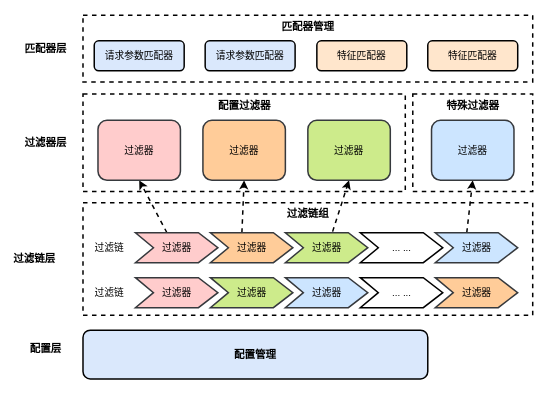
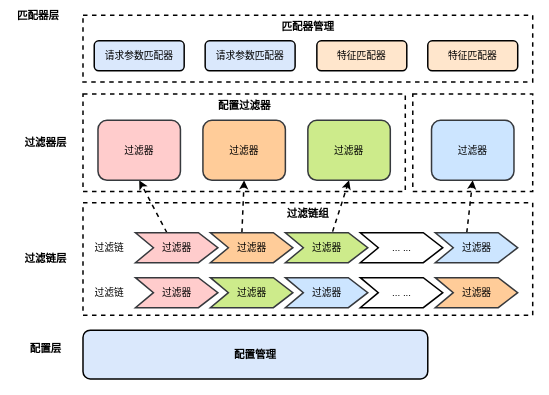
  <mxCell id="0" />
  <mxCell id="1" parent="0" />
  <mxCell id="2" value="&lt;b&gt;&lt;font style=&quot;font-size: 14px;&quot;&gt;配置管理&lt;/font&gt;&lt;/b&gt;" style="rounded=1;whiteSpace=wrap;html=1;fillColor=#dae8fc;strokeColor=#000000;strokeWidth=2;" vertex="1" parent="1"><mxGeometry x="110" y="440" width="460" height="65" as="geometry" /></mxCell>
  <mxCell id="3" value="" style="rounded=0;whiteSpace=wrap;html=1;fillColor=none;dashed=1;strokeWidth=2;" vertex="1" parent="1"><mxGeometry x="110" y="270" width="600" height="150" as="geometry" /></mxCell>
  <mxCell id="4" value="" style="rounded=0;whiteSpace=wrap;html=1;fillColor=none;dashed=1;strokeWidth=2;" vertex="1" parent="1"><mxGeometry x="110" y="125" width="430" height="130" as="geometry" /></mxCell>
  <mxCell id="5" value="" style="rounded=0;whiteSpace=wrap;html=1;fillColor=none;dashed=1;strokeWidth=2;" vertex="1" parent="1"><mxGeometry x="110" y="20" width="600" height="89" as="geometry" /></mxCell>
  <mxCell id="6" value="&lt;b&gt;&lt;font style=&quot;font-size: 14px;&quot;&gt;配置层&lt;/font&gt;&lt;/b&gt;" style="text;html=1;align=center;verticalAlign=middle;resizable=0;points=[];autosize=1;strokeColor=none;fillColor=none;" vertex="1" parent="1"><mxGeometry x="25" y="450" width="70" height="30" as="geometry" /></mxCell>
- <mxCell id="7" value="&lt;b&gt;&lt;font style=&quot;font-size: 14px;&quot;&gt;过滤链层&lt;/font&gt;&lt;/b&gt;" style="text;html=1;align=center;verticalAlign=middle;resizable=0;points=[];autosize=1;strokeColor=none;fillColor=none;" vertex="1" parent="1"><mxGeometry x="5" y="330" width="80" height="30" as="geometry" /></mxCell>
+ <mxCell id="7" value="&lt;b&gt;&lt;font style=&quot;font-size: 14px;&quot;&gt;过滤链层&lt;/font&gt;&lt;/b&gt;" style="text;html=1;align=center;verticalAlign=middle;resizable=0;points=[];autosize=1;strokeColor=none;fillColor=none;" vertex="1" parent="1"><mxGeometry x="20" y="330" width="80" height="30" as="geometry" /></mxCell>
  <mxCell id="8" style="rounded=0;orthogonalLoop=1;jettySize=auto;html=1;exitX=0;exitY=0;exitDx=42;exitDy=0;exitPerimeter=0;entryX=0.5;entryY=1;entryDx=0;entryDy=0;strokeWidth=2;dashed=1;" edge="1" parent="1" source="9" target="26"><mxGeometry relative="1" as="geometry" /></mxCell>
  <mxCell id="9" value="过滤器" style="html=1;shadow=0;dashed=0;align=center;verticalAlign=middle;shape=mxgraph.arrows2.arrow;dy=0;dx=26;notch=24;strokeWidth=2;fillColor=#ffcccc;strokeColor=#36393d;fontSize=13;" vertex="1" parent="1"><mxGeometry x="180" y="310" width="110" height="40" as="geometry" /></mxCell>
  <mxCell id="10" value="&lt;span style=&quot;font-weight: normal;&quot;&gt;&lt;font style=&quot;font-size: 13px;&quot;&gt;过滤链&lt;/font&gt;&lt;/span&gt;" style="text;html=1;align=center;verticalAlign=middle;resizable=0;points=[];autosize=1;strokeColor=none;fillColor=none;fontSize=11;fontStyle=1" vertex="1" parent="1"><mxGeometry x="115" y="315" width="60" height="30" as="geometry" /></mxCell>
  <mxCell id="11" value="&lt;font style=&quot;font-size: 13px;&quot;&gt;过滤链&lt;/font&gt;" style="text;html=1;align=center;verticalAlign=middle;resizable=0;points=[];autosize=1;strokeColor=none;fillColor=none;" vertex="1" parent="1"><mxGeometry x="115" y="375" width="60" height="30" as="geometry" /></mxCell>
  <mxCell id="12" value="&lt;b&gt;&lt;font style=&quot;font-size: 14px;&quot;&gt;过滤链组&lt;/font&gt;&lt;/b&gt;" style="text;html=1;align=center;verticalAlign=middle;resizable=0;points=[];autosize=1;strokeColor=none;fillColor=none;" vertex="1" parent="1"><mxGeometry x="370" y="270" width="80" height="30" as="geometry" /></mxCell>
  <mxCell id="13" style="rounded=0;orthogonalLoop=1;jettySize=auto;html=1;exitX=0;exitY=0;exitDx=42;exitDy=0;exitPerimeter=0;entryX=0.5;entryY=1;entryDx=0;entryDy=0;strokeWidth=2;dashed=1;" edge="1" parent="1" source="14" target="28"><mxGeometry relative="1" as="geometry" /></mxCell>
  <mxCell id="14" value="过滤器" style="html=1;shadow=0;dashed=0;align=center;verticalAlign=middle;shape=mxgraph.arrows2.arrow;dy=0;dx=26;notch=24;strokeWidth=2;fillColor=#ffcc99;strokeColor=#36393d;fontSize=13;" vertex="1" parent="1"><mxGeometry x="280" y="310" width="110" height="40" as="geometry" /></mxCell>
  <mxCell id="15" style="rounded=0;orthogonalLoop=1;jettySize=auto;html=1;exitX=0.573;exitY=-0.037;exitDx=0;exitDy=0;exitPerimeter=0;entryX=0.5;entryY=1;entryDx=0;entryDy=0;strokeWidth=2;dashed=1;" edge="1" parent="1" source="16" target="29"><mxGeometry relative="1" as="geometry" /></mxCell>
  <mxCell id="16" value="过滤器" style="html=1;shadow=0;dashed=0;align=center;verticalAlign=middle;shape=mxgraph.arrows2.arrow;dy=0;dx=26;notch=24;strokeWidth=2;fillColor=#cdeb8b;strokeColor=#36393d;fontSize=13;" vertex="1" parent="1"><mxGeometry x="380" y="310" width="110" height="40" as="geometry" /></mxCell>
  <mxCell id="17" value="... ..." style="html=1;shadow=0;dashed=0;align=center;verticalAlign=middle;shape=mxgraph.arrows2.arrow;dy=0;dx=26;notch=24;strokeWidth=2;fontSize=13;" vertex="1" parent="1"><mxGeometry x="480" y="310" width="110" height="40" as="geometry" /></mxCell>
  <mxCell id="18" style="rounded=0;orthogonalLoop=1;jettySize=auto;html=1;exitX=0;exitY=0;exitDx=42;exitDy=0;exitPerimeter=0;entryX=0.5;entryY=1;entryDx=0;entryDy=0;dashed=1;strokeWidth=2;" edge="1" parent="1" source="19" target="30"><mxGeometry relative="1" as="geometry" /></mxCell>
  <mxCell id="19" value="过滤器" style="html=1;shadow=0;dashed=0;align=center;verticalAlign=middle;shape=mxgraph.arrows2.arrow;dy=0;dx=26;notch=24;strokeWidth=2;fillColor=#cce5ff;strokeColor=#36393d;fontSize=13;" vertex="1" parent="1"><mxGeometry x="580" y="310" width="110" height="40" as="geometry" /></mxCell>
  <mxCell id="20" value="过滤器" style="html=1;shadow=0;dashed=0;align=center;verticalAlign=middle;shape=mxgraph.arrows2.arrow;dy=0;dx=26;notch=24;strokeWidth=2;fillColor=#ffcccc;strokeColor=#36393d;fontSize=13;" vertex="1" parent="1"><mxGeometry x="180" y="370" width="110" height="40" as="geometry" /></mxCell>
  <mxCell id="21" value="过滤器" style="html=1;shadow=0;dashed=0;align=center;verticalAlign=middle;shape=mxgraph.arrows2.arrow;dy=0;dx=26;notch=24;strokeWidth=2;fillColor=#cdeb8b;strokeColor=#36393d;fontSize=13;" vertex="1" parent="1"><mxGeometry x="280" y="370" width="110" height="40" as="geometry" /></mxCell>
  <mxCell id="22" value="过滤器" style="html=1;shadow=0;dashed=0;align=center;verticalAlign=middle;shape=mxgraph.arrows2.arrow;dy=0;dx=26;notch=24;strokeWidth=2;fillColor=#cce5ff;strokeColor=#36393d;fontSize=13;" vertex="1" parent="1"><mxGeometry x="380" y="370" width="110" height="40" as="geometry" /></mxCell>
  <mxCell id="23" value="... ..." style="html=1;shadow=0;dashed=0;align=center;verticalAlign=middle;shape=mxgraph.arrows2.arrow;dy=0;dx=26;notch=24;strokeWidth=2;fontSize=13;" vertex="1" parent="1"><mxGeometry x="480" y="370" width="110" height="40" as="geometry" /></mxCell>
  <mxCell id="24" value="过滤器" style="html=1;shadow=0;dashed=0;align=center;verticalAlign=middle;shape=mxgraph.arrows2.arrow;dy=0;dx=26;notch=24;strokeWidth=2;fillColor=#ffcc99;strokeColor=#36393d;fontSize=13;" vertex="1" parent="1"><mxGeometry x="580" y="370" width="110" height="40" as="geometry" /></mxCell>
  <mxCell id="25" value="" style="rounded=0;whiteSpace=wrap;html=1;fillColor=none;dashed=1;strokeWidth=2;" vertex="1" parent="1"><mxGeometry x="550" y="125" width="160" height="130" as="geometry" /></mxCell>
  <mxCell id="26" value="&lt;font&gt;过滤器&lt;/font&gt;" style="rounded=1;whiteSpace=wrap;html=1;strokeWidth=2;fillColor=#ffcccc;strokeColor=#36393d;fontSize=13;" vertex="1" parent="1"><mxGeometry x="130" y="160" width="110" height="80" as="geometry" /></mxCell>
  <mxCell id="27" value="&lt;b&gt;&lt;font style=&quot;font-size: 14px;&quot;&gt;过滤器层&lt;/font&gt;&lt;/b&gt;" style="text;html=1;align=center;verticalAlign=middle;resizable=0;points=[];autosize=1;strokeColor=none;fillColor=none;" vertex="1" parent="1"><mxGeometry x="20" y="175" width="80" height="30" as="geometry" /></mxCell>
  <mxCell id="28" value="&lt;font&gt;过滤器&lt;/font&gt;" style="rounded=1;whiteSpace=wrap;html=1;strokeWidth=2;fillColor=#ffcc99;strokeColor=#36393d;fontSize=13;" vertex="1" parent="1"><mxGeometry x="270" y="160" width="110" height="80" as="geometry" /></mxCell>
  <mxCell id="29" value="&lt;font&gt;过滤器&lt;/font&gt;" style="rounded=1;whiteSpace=wrap;html=1;strokeWidth=2;fillColor=#cdeb8b;strokeColor=#36393d;fontSize=13;" vertex="1" parent="1"><mxGeometry x="410" y="160" width="110" height="80" as="geometry" /></mxCell>
  <mxCell id="30" value="&lt;font&gt;过滤器&lt;/font&gt;" style="rounded=1;whiteSpace=wrap;html=1;strokeWidth=2;fillColor=#cce5ff;strokeColor=#36393d;fontSize=13;" vertex="1" parent="1"><mxGeometry x="575" y="160" width="110" height="80" as="geometry" /></mxCell>
  <mxCell id="31" value="请求参数匹配器" style="rounded=1;whiteSpace=wrap;html=1;fillColor=#dae8fc;strokeColor=#000000;strokeWidth=2;fontSize=13;" vertex="1" parent="1"><mxGeometry x="125" y="54" width="120" height="40" as="geometry" /></mxCell>
  <mxCell id="32" value="请求参数匹配器" style="rounded=1;whiteSpace=wrap;html=1;fillColor=#dae8fc;strokeColor=#000000;strokeWidth=2;fontSize=13;" vertex="1" parent="1"><mxGeometry x="273" y="54" width="120" height="40" as="geometry" /></mxCell>
  <mxCell id="33" value="特征匹配器" style="rounded=1;whiteSpace=wrap;html=1;fillColor=#ffe6cc;strokeColor=#000000;strokeWidth=2;fontSize=13;" vertex="1" parent="1"><mxGeometry x="422" y="54" width="120" height="40" as="geometry" /></mxCell>
  <mxCell id="34" value="特征匹配器" style="rounded=1;whiteSpace=wrap;html=1;fillColor=#ffe6cc;strokeColor=#000000;strokeWidth=2;fontSize=13;" vertex="1" parent="1"><mxGeometry x="570" y="54" width="120" height="40" as="geometry" /></mxCell>
- <mxCell id="35" value="&lt;b&gt;&lt;font style=&quot;font-size: 14px;&quot;&gt;匹配器层&lt;/font&gt;&lt;/b&gt;" style="text;html=1;align=center;verticalAlign=middle;resizable=0;points=[];autosize=1;strokeColor=none;fillColor=none;" vertex="1" parent="1"><mxGeometry x="20" y="49.5" width="80" height="30" as="geometry" /></mxCell>
+ <mxCell id="35" value="&lt;b&gt;&lt;font style=&quot;font-size: 14px;&quot;&gt;匹配器层&lt;/font&gt;&lt;/b&gt;" style="text;html=1;align=center;verticalAlign=middle;resizable=0;points=[];autosize=1;strokeColor=none;fillColor=none;" vertex="1" parent="1"><mxGeometry x="10" y="4.5" width="80" height="30" as="geometry" /></mxCell>
  <mxCell id="36" value="&lt;b&gt;&lt;font style=&quot;font-size: 14px;&quot;&gt;配置过滤器&lt;/font&gt;&lt;/b&gt;" style="text;html=1;align=center;verticalAlign=middle;resizable=0;points=[];autosize=1;strokeColor=none;fillColor=none;" vertex="1" parent="1"><mxGeometry x="280" y="125" width="90" height="30" as="geometry" /></mxCell>
- <mxCell id="37" value="&lt;b&gt;&lt;font style=&quot;font-size: 14px;&quot;&gt;特殊过滤器&lt;/font&gt;&lt;/b&gt;" style="text;html=1;align=center;verticalAlign=middle;resizable=0;points=[];autosize=1;strokeColor=none;fillColor=none;" vertex="1" parent="1"><mxGeometry x="585" y="126" width="90" height="30" as="geometry" /></mxCell>
  <mxCell id="38" value="&lt;b&gt;&lt;font style=&quot;font-size: 14px;&quot;&gt;匹配器管理&lt;/font&gt;&lt;/b&gt;" style="text;html=1;align=center;verticalAlign=middle;resizable=0;points=[];autosize=1;strokeColor=none;fillColor=none;" vertex="1" parent="1"><mxGeometry x="365" y="20" width="90" height="30" as="geometry" /></mxCell>
